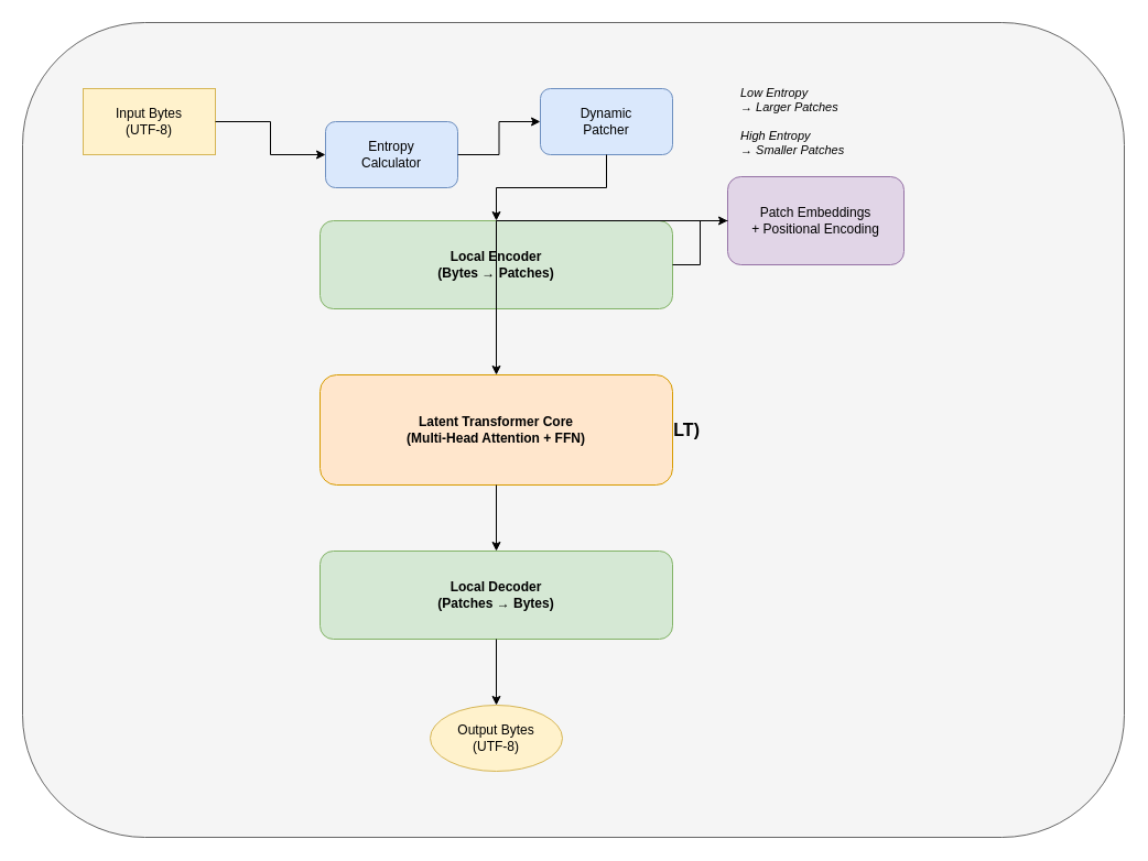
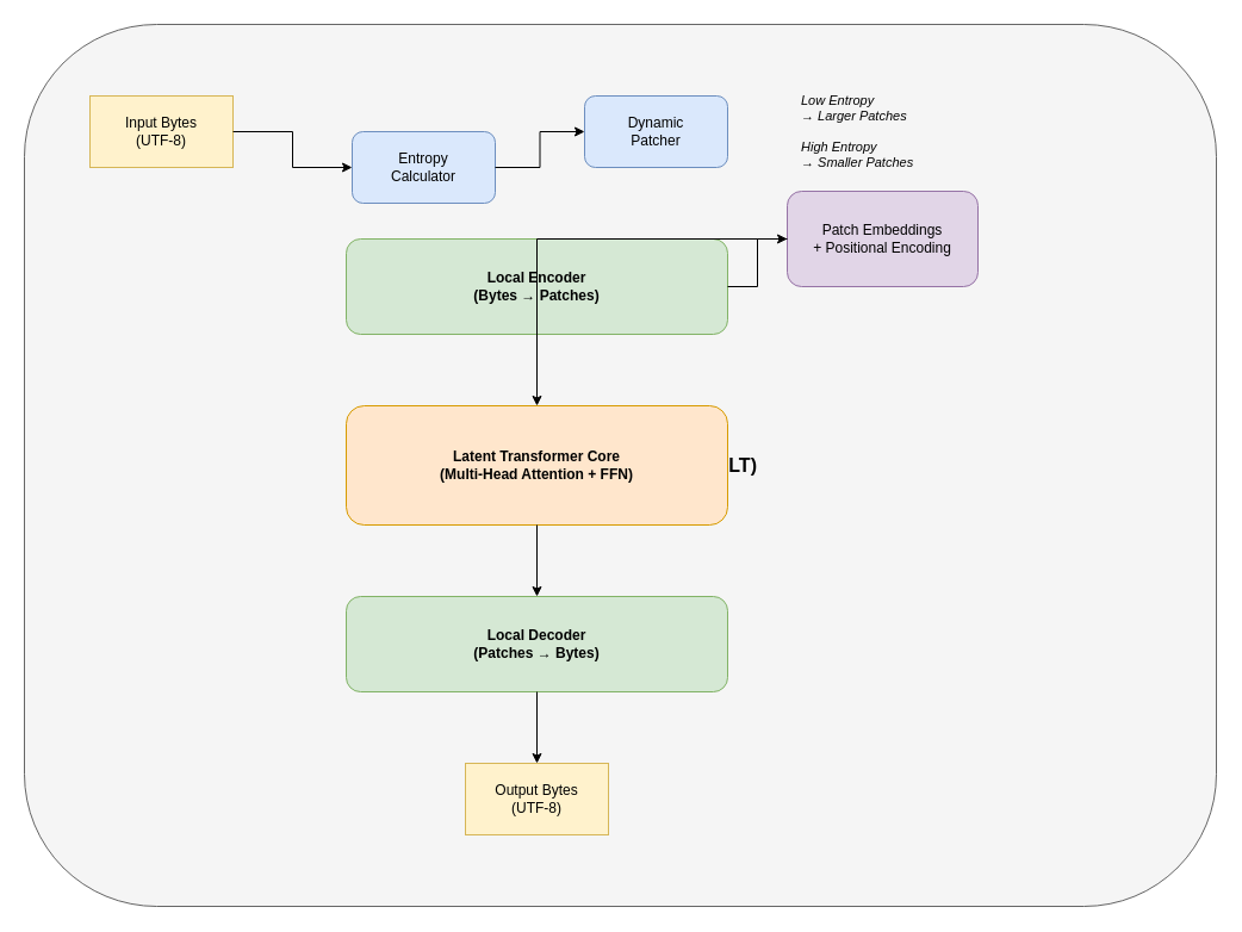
  <mxCell id="0" />
  <mxCell id="1" parent="0" />
  <mxCell id="2" value="Byte Latent Transformer (BLT)" style="rounded=1;whiteSpace=wrap;html=1;fillColor=#f5f5f5;strokeColor=#666666;fontStyle=1;fontSize=16;" vertex="1" parent="1"><mxGeometry x="20" y="20" width="1000" height="740" as="geometry" /></mxCell>
  <mxCell id="3" value="Input Bytes&#10;(UTF-8)" style="rounded=0;whiteSpace=wrap;html=1;fillColor=#fff2cc;strokeColor=#d6b656;" vertex="1" parent="1"><mxGeometry x="75" y="80" width="120" height="60" as="geometry" /></mxCell>
  <mxCell id="4" value="Entropy&#10;Calculator" style="rounded=1;whiteSpace=wrap;html=1;fillColor=#dae8fc;strokeColor=#6c8ebf;" vertex="1" parent="1"><mxGeometry x="295" y="110" width="120" height="60" as="geometry" /></mxCell>
  <mxCell id="5" value="Dynamic&#10;Patcher" style="rounded=1;whiteSpace=wrap;html=1;fillColor=#dae8fc;strokeColor=#6c8ebf;" vertex="1" parent="1"><mxGeometry x="490" y="80" width="120" height="60" as="geometry" /></mxCell>
  <mxCell id="6" value="Local Encoder&#10;(Bytes → Patches)" style="rounded=1;whiteSpace=wrap;html=1;fillColor=#d5e8d4;strokeColor=#82b366;fontStyle=1;" vertex="1" parent="1"><mxGeometry x="290" y="200" width="320" height="80" as="geometry" /></mxCell>
  <mxCell id="7" value="Patch Embeddings&#10;+ Positional Encoding" style="rounded=1;whiteSpace=wrap;html=1;fillColor=#e1d5e7;strokeColor=#9673a6;" vertex="1" parent="1"><mxGeometry x="660" y="160" width="160" height="80" as="geometry" /></mxCell>
  <mxCell id="8" value="Latent Transformer Core&#10;(Multi-Head Attention + FFN)" style="rounded=1;whiteSpace=wrap;html=1;fillColor=#ffe6cc;strokeColor=#d79b00;fontStyle=1;" vertex="1" parent="1"><mxGeometry x="290" y="340" width="320" height="100" as="geometry" /></mxCell>
  <mxCell id="9" value="Local Decoder&#10;(Patches → Bytes)" style="rounded=1;whiteSpace=wrap;html=1;fillColor=#d5e8d4;strokeColor=#82b366;fontStyle=1;" vertex="1" parent="1"><mxGeometry x="290" y="500" width="320" height="80" as="geometry" /></mxCell>
- <mxCell id="10" value="Output Bytes&#10;(UTF-8)" style="ellipse;whiteSpace=wrap;html=1;fillColor=#fff2cc;strokeColor=#d6b656;" vertex="1" parent="1"><mxGeometry x="390" y="640" width="120" height="60" as="geometry" /></mxCell>
+ <mxCell id="10" value="Output Bytes&#10;(UTF-8)" style="rounded=0;whiteSpace=wrap;html=1;fillColor=#fff2cc;strokeColor=#d6b656;" vertex="1" parent="1"><mxGeometry x="390" y="640" width="120" height="60" as="geometry" /></mxCell>
  <mxCell id="11" value="Low Entropy&#10;→ Larger Patches&#10;&#10;High Entropy&#10;→ Smaller Patches" style="text;html=1;strokeColor=none;fillColor=none;align=left;verticalAlign=middle;whiteSpace=wrap;rounded=0;fontSize=11;fontStyle=2;" vertex="1" parent="1"><mxGeometry x="670" y="70" width="140" height="80" as="geometry" /></mxCell>
  <mxCell id="12" style="edgeStyle=orthogonalEdgeStyle;rounded=0;orthogonalLoop=1;jettySize=auto;html=1;" edge="1" parent="1" source="3" target="4"><mxGeometry relative="1" as="geometry" /></mxCell>
  <mxCell id="13" style="edgeStyle=orthogonalEdgeStyle;rounded=0;orthogonalLoop=1;jettySize=auto;html=1;" edge="1" parent="1" source="4" target="5"><mxGeometry relative="1" as="geometry" /></mxCell>
- <mxCell id="14" style="edgeStyle=orthogonalEdgeStyle;rounded=0;orthogonalLoop=1;jettySize=auto;html=1;" edge="1" parent="1" source="5" target="6"><mxGeometry relative="1" as="geometry" /></mxCell>
  <mxCell id="15" style="edgeStyle=orthogonalEdgeStyle;rounded=0;orthogonalLoop=1;jettySize=auto;html=1;" edge="1" parent="1" source="6" target="7"><mxGeometry relative="1" as="geometry" /></mxCell>
  <mxCell id="16" style="edgeStyle=orthogonalEdgeStyle;rounded=0;orthogonalLoop=1;jettySize=auto;html=1;" edge="1" parent="1" source="7" target="8"><mxGeometry relative="1" as="geometry" /></mxCell>
  <mxCell id="17" style="edgeStyle=orthogonalEdgeStyle;rounded=0;orthogonalLoop=1;jettySize=auto;html=1;" edge="1" parent="1" source="8" target="9"><mxGeometry relative="1" as="geometry" /></mxCell>
  <mxCell id="18" style="edgeStyle=orthogonalEdgeStyle;rounded=0;orthogonalLoop=1;jettySize=auto;html=1;" edge="1" parent="1" source="9" target="10"><mxGeometry relative="1" as="geometry" /></mxCell>
